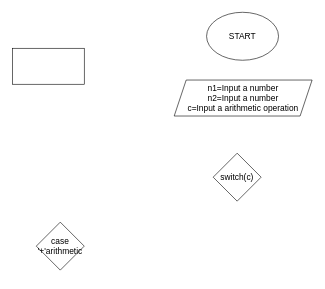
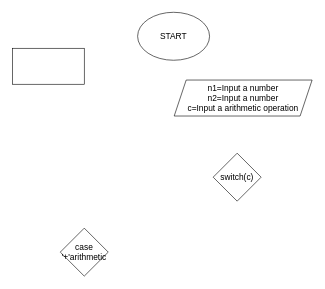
  <mxCell id="0" />
  <mxCell id="1" parent="0" />
- <mxCell id="2" value="&lt;font style=&quot;font-size: 14px&quot;&gt;START&lt;/font&gt;" style="ellipse;whiteSpace=wrap;html=1;" vertex="1" parent="1"><mxGeometry x="344" y="20" width="120" height="80" as="geometry" /></mxCell>
+ <mxCell id="2" value="&lt;font style=&quot;font-size: 14px&quot;&gt;START&lt;/font&gt;" style="ellipse;whiteSpace=wrap;html=1;" vertex="1" parent="1"><mxGeometry x="229" y="20" width="120" height="80" as="geometry" /></mxCell>
  <mxCell id="3" value="n1=Input a number&lt;br&gt;n2=Input a number&lt;br&gt;c=Input a&amp;nbsp;arithmetic operation" style="shape=parallelogram;perimeter=parallelogramPerimeter;whiteSpace=wrap;html=1;fixedSize=1;fontSize=14;" vertex="1" parent="1"><mxGeometry x="290" y="133" width="230" height="60" as="geometry" /></mxCell>
  <mxCell id="4" value="switch(c)" style="rhombus;whiteSpace=wrap;html=1;fontSize=14;" vertex="1" parent="1"><mxGeometry x="355" y="255" width="80" height="80" as="geometry" /></mxCell>
  <mxCell id="5" value="" style="rounded=0;whiteSpace=wrap;html=1;fontSize=14;" vertex="1" parent="1"><mxGeometry x="20" y="80" width="120" height="60" as="geometry" /></mxCell>
- <mxCell id="6" value="case '+'arithmetic" style="rhombus;whiteSpace=wrap;html=1;fontSize=14;" vertex="1" parent="1"><mxGeometry x="60" y="370" width="80" height="80" as="geometry" /></mxCell>
+ <mxCell id="6" value="case '+'arithmetic" style="rhombus;whiteSpace=wrap;html=1;fontSize=14;" vertex="1" parent="1"><mxGeometry x="100" y="380" width="80" height="80" as="geometry" /></mxCell>
